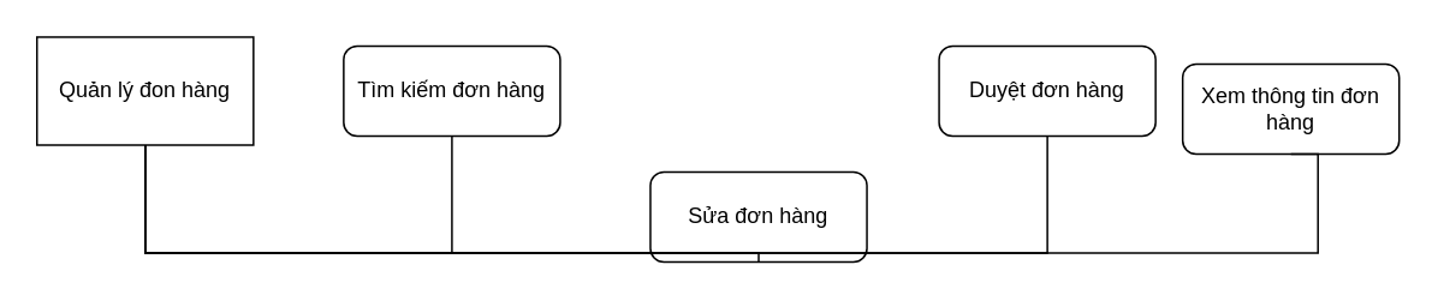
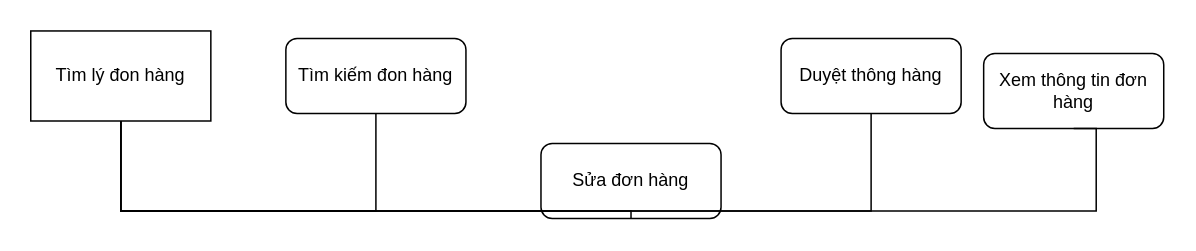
  <mxCell id="0" />
  <mxCell id="1" parent="0" />
- <mxCell id="2" value="Quản lý đon hàng" style="rounded=0;whiteSpace=wrap;html=1;" vertex="1" parent="1"><mxGeometry x="20" y="20" width="120" height="60" as="geometry" /></mxCell>
- <mxCell id="3" value="Tìm kiếm đơn hàng" style="rounded=1;whiteSpace=wrap;html=1;" vertex="1" parent="1"><mxGeometry x="190" y="25" width="120" height="50" as="geometry" /></mxCell>
+ <mxCell id="2" value="Tìm lý đon hàng" style="rounded=0;whiteSpace=wrap;html=1;" vertex="1" parent="1"><mxGeometry x="20" y="20" width="120" height="60" as="geometry" /></mxCell>
+ <mxCell id="3" value="Tìm kiếm đon hàng" style="rounded=1;whiteSpace=wrap;html=1;" vertex="1" parent="1"><mxGeometry x="190" y="25" width="120" height="50" as="geometry" /></mxCell>
  <mxCell id="4" value="Xem thông tin đơn hàng" style="rounded=1;whiteSpace=wrap;html=1;" vertex="1" parent="1"><mxGeometry x="655" y="35" width="120" height="50" as="geometry" /></mxCell>
- <mxCell id="5" value="Duyệt đơn hàng" style="rounded=1;whiteSpace=wrap;html=1;" vertex="1" parent="1"><mxGeometry x="520" y="25" width="120" height="50" as="geometry" /></mxCell>
+ <mxCell id="5" value="Duyệt thông hàng" style="rounded=1;whiteSpace=wrap;html=1;" vertex="1" parent="1"><mxGeometry x="520" y="25" width="120" height="50" as="geometry" /></mxCell>
  <mxCell id="6" value="Sửa đơn hàng" style="rounded=1;whiteSpace=wrap;html=1;" vertex="1" parent="1"><mxGeometry x="360" y="95" width="120" height="50" as="geometry" /></mxCell>
  <mxCell id="7" value="" style="endArrow=none;html=1;rounded=0;edgeStyle=orthogonalEdgeStyle;exitX=0.5;exitY=1;exitDx=0;exitDy=0;entryX=0.5;entryY=1;entryDx=0;entryDy=0;" edge="1" parent="1" source="2" target="3"><mxGeometry width="50" height="50" relative="1" as="geometry"><mxPoint x="120" y="130" as="sourcePoint" /><mxPoint x="250" y="90" as="targetPoint" /><Array as="points"><mxPoint x="80" y="140" /><mxPoint x="250" y="140" /></Array></mxGeometry></mxCell>
  <mxCell id="8" value="" style="endArrow=none;html=1;rounded=0;edgeStyle=orthogonalEdgeStyle;exitX=0.5;exitY=1;exitDx=0;exitDy=0;entryX=0.5;entryY=1;entryDx=0;entryDy=0;" edge="1" parent="1" source="2" target="6"><mxGeometry width="50" height="50" relative="1" as="geometry"><mxPoint x="240.04" y="165" as="sourcePoint" /><mxPoint x="410.04" y="160" as="targetPoint" /><Array as="points"><mxPoint x="80" y="140" /><mxPoint x="420" y="140" /></Array></mxGeometry></mxCell>
  <mxCell id="9" value="" style="endArrow=none;html=1;rounded=0;edgeStyle=orthogonalEdgeStyle;exitX=0.5;exitY=1;exitDx=0;exitDy=0;entryX=0.5;entryY=1;entryDx=0;entryDy=0;" edge="1" parent="1" source="2" target="5"><mxGeometry width="50" height="50" relative="1" as="geometry"><mxPoint x="90" y="90" as="sourcePoint" /><mxPoint x="430" y="85" as="targetPoint" /><Array as="points"><mxPoint x="80" y="140" /><mxPoint x="580" y="140" /></Array></mxGeometry></mxCell>
  <mxCell id="10" value="" style="endArrow=none;html=1;rounded=0;edgeStyle=orthogonalEdgeStyle;exitX=0.5;exitY=1;exitDx=0;exitDy=0;entryX=0.5;entryY=1;entryDx=0;entryDy=0;" edge="1" parent="1" source="2" target="4"><mxGeometry width="50" height="50" relative="1" as="geometry"><mxPoint x="230" y="85" as="sourcePoint" /><mxPoint x="730" y="80" as="targetPoint" /><Array as="points"><mxPoint x="80" y="140" /><mxPoint x="730" y="140" /></Array></mxGeometry></mxCell>
